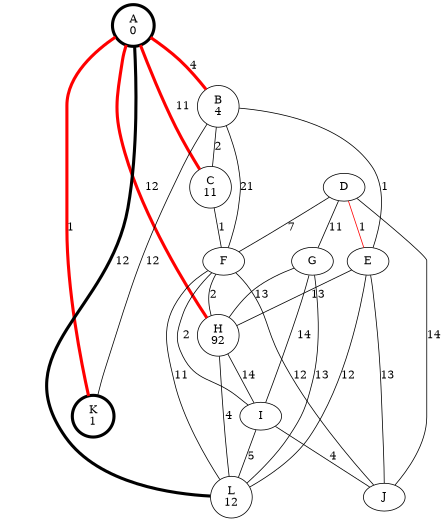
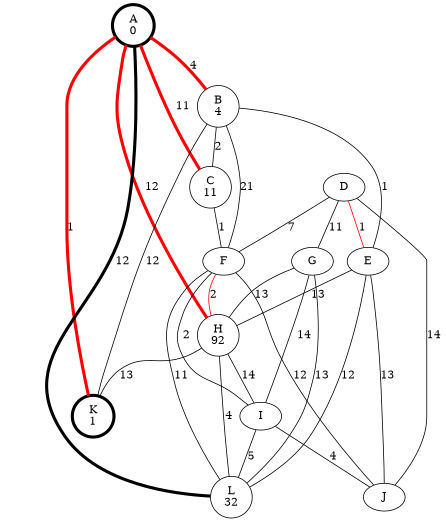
  graph {
    n1 [label="A\n0" penwidth=4]
    n2 [label="B\n4"]
    n3 [label="C\n11"]
    n4 [label="H\n92"]
    n5 [label="K\n1" penwidth=4]
-   n6 [label="L\n12"]
+   n6 [label="L\n32"]
    E
    F
    I
    J
    D
    G
    n1 -- n2 [color=red label=4 penwidth=4]
    n1 -- n3 [color=red label=11 penwidth=4]
    n1 -- n4 [color=red label=12 penwidth=4]
    n1 -- n5 [color=red label=1 penwidth=4]
    n1 -- n6 [color=black label=12 penwidth=4]
    n2 -- n3 [label=2]
    n2 -- n5 [label=12]
    n2 -- E [label=1]
    n2 -- F [label=21]
    n3 -- F [label=1]
+   n4 -- n5 [label=13]
    n4 -- n6 [label=4]
    n4 -- I [label=14]
    E -- n4 [label=13]
    E -- n6 [label=12]
    E -- J [label=13]
-   F -- n4 [label=2]
+   F -- n4 [label=2 color=red]
    F -- n6 [label=11]
    F -- I [label=2]
    F -- J [label=12]
    I -- n6 [label=5]
    I -- J [label=4]
    D -- E [color=red label=1]
    D -- F [label=7]
    D -- J [label=14]
    D -- G [label=11]
    G -- n4 [label=13]
    G -- n6 [label=13]
    G -- I [label=14]
  }
